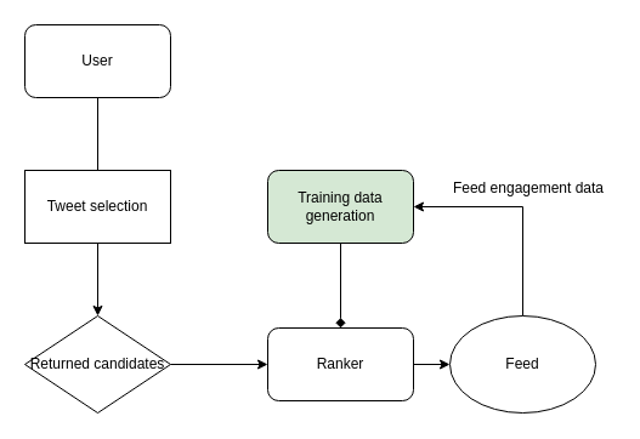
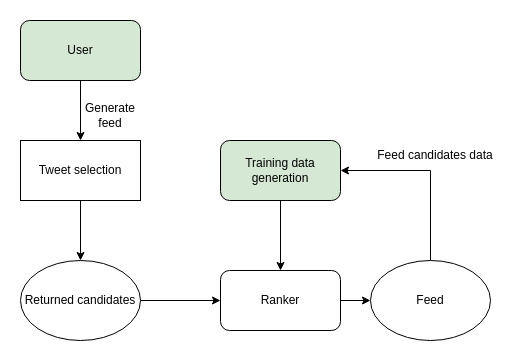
  <mxCell id="0" />
  <mxCell id="1" parent="0" />
- <mxCell id="2" style="edgeStyle=orthogonalEdgeStyle;rounded=0;orthogonalLoop=1;jettySize=auto;html=1;exitX=0.5;exitY=1;exitDx=0;exitDy=0;entryX=0.5;entryY=0;entryDx=0;entryDy=0;endArrow=none;" edge="1" parent="1" source="3" target="5"><mxGeometry relative="1" as="geometry" /></mxCell>
- <mxCell id="3" value="User" style="rounded=1;whiteSpace=wrap;html=1;" vertex="1" parent="1"><mxGeometry x="20" y="20" width="120" height="60" as="geometry" /></mxCell>
+ <mxCell id="2" style="edgeStyle=orthogonalEdgeStyle;rounded=0;orthogonalLoop=1;jettySize=auto;html=1;exitX=0.5;exitY=1;exitDx=0;exitDy=0;entryX=0.5;entryY=0;entryDx=0;entryDy=0;" edge="1" parent="1" source="3" target="5"><mxGeometry relative="1" as="geometry" /></mxCell>
+ <mxCell id="3" value="User" style="rounded=1;whiteSpace=wrap;html=1;fillColor=#d5e8d4;" vertex="1" parent="1"><mxGeometry x="20" y="20" width="120" height="60" as="geometry" /></mxCell>
  <mxCell id="4" style="edgeStyle=orthogonalEdgeStyle;rounded=0;orthogonalLoop=1;jettySize=auto;html=1;exitX=0.5;exitY=1;exitDx=0;exitDy=0;" edge="1" parent="1" source="5" target="7"><mxGeometry relative="1" as="geometry" /></mxCell>
  <mxCell id="5" value="Tweet selection" style="whiteSpace=wrap;html=1;rounded=0;" vertex="1" parent="1"><mxGeometry x="20" y="140" width="120" height="60" as="geometry" /></mxCell>
  <mxCell id="6" style="edgeStyle=orthogonalEdgeStyle;rounded=0;orthogonalLoop=1;jettySize=auto;html=1;exitX=1;exitY=0.5;exitDx=0;exitDy=0;entryX=0;entryY=0.5;entryDx=0;entryDy=0;" edge="1" parent="1" source="7" target="10"><mxGeometry relative="1" as="geometry" /></mxCell>
- <mxCell id="7" value="Returned candidates" style="rhombus;whiteSpace=wrap;html=1;" vertex="1" parent="1"><mxGeometry x="20" y="260" width="120" height="80" as="geometry" /></mxCell>
+ <mxCell id="7" value="Returned candidates" style="ellipse;whiteSpace=wrap;html=1;" vertex="1" parent="1"><mxGeometry x="20" y="260" width="120" height="80" as="geometry" /></mxCell>
+ <mxCell id="8" value="Generate feed" style="text;html=1;strokeColor=none;fillColor=none;align=center;verticalAlign=middle;whiteSpace=wrap;rounded=0;" vertex="1" parent="1"><mxGeometry x="80" y="100" width="60" height="30" as="geometry" /></mxCell>
  <mxCell id="9" style="edgeStyle=orthogonalEdgeStyle;rounded=0;orthogonalLoop=1;jettySize=auto;html=1;exitX=1;exitY=0.5;exitDx=0;exitDy=0;" edge="1" parent="1" source="10" target="12"><mxGeometry relative="1" as="geometry" /></mxCell>
  <mxCell id="10" value="Ranker" style="rounded=1;whiteSpace=wrap;html=1;" vertex="1" parent="1"><mxGeometry x="220" y="270" width="120" height="60" as="geometry" /></mxCell>
  <mxCell id="11" style="edgeStyle=orthogonalEdgeStyle;rounded=0;orthogonalLoop=1;jettySize=auto;html=1;exitX=0.5;exitY=0;exitDx=0;exitDy=0;entryX=1;entryY=0.5;entryDx=0;entryDy=0;" edge="1" parent="1" source="12" target="14"><mxGeometry relative="1" as="geometry" /></mxCell>
  <mxCell id="12" value="Feed" style="ellipse;whiteSpace=wrap;html=1;" vertex="1" parent="1"><mxGeometry x="370" y="260" width="120" height="80" as="geometry" /></mxCell>
- <mxCell id="13" style="edgeStyle=orthogonalEdgeStyle;rounded=0;orthogonalLoop=1;jettySize=auto;html=1;exitX=0.5;exitY=1;exitDx=0;exitDy=0;endArrow=diamond;" edge="1" parent="1" source="14" target="10"><mxGeometry relative="1" as="geometry" /></mxCell>
+ <mxCell id="13" style="edgeStyle=orthogonalEdgeStyle;rounded=0;orthogonalLoop=1;jettySize=auto;html=1;exitX=0.5;exitY=1;exitDx=0;exitDy=0;" edge="1" parent="1" source="14" target="10"><mxGeometry relative="1" as="geometry" /></mxCell>
  <mxCell id="14" value="Training data generation" style="rounded=1;whiteSpace=wrap;html=1;fillColor=#d5e8d4;" vertex="1" parent="1"><mxGeometry x="220" y="140" width="120" height="60" as="geometry" /></mxCell>
- <mxCell id="15" value="Feed engagement data" style="text;html=1;strokeColor=none;fillColor=none;align=center;verticalAlign=middle;whiteSpace=wrap;rounded=0;" vertex="1" parent="1"><mxGeometry x="365" y="140" width="140" height="30" as="geometry" /></mxCell>
+ <mxCell id="15" value="Feed candidates data" style="text;html=1;strokeColor=none;fillColor=none;align=center;verticalAlign=middle;whiteSpace=wrap;rounded=0;" vertex="1" parent="1"><mxGeometry x="365" y="140" width="140" height="30" as="geometry" /></mxCell>
